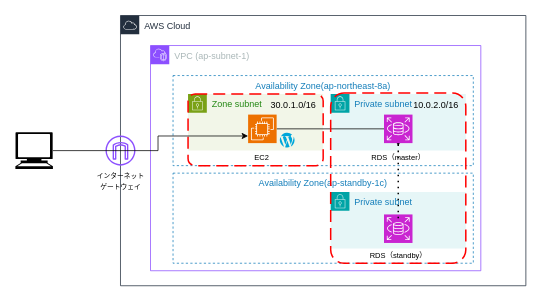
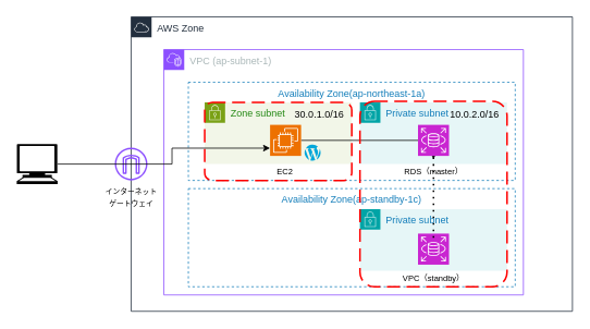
  <mxCell id="0" />
  <mxCell id="1" parent="0" />
- <mxCell id="2" value="AWS Cloud" style="points=[[0,0],[0.25,0],[0.5,0],[0.75,0],[1,0],[1,0.25],[1,0.5],[1,0.75],[1,1],[0.75,1],[0.5,1],[0.25,1],[0,1],[0,0.75],[0,0.5],[0,0.25]];outlineConnect=0;gradientColor=none;html=1;whiteSpace=wrap;fontSize=12;fontStyle=0;container=1;pointerEvents=0;collapsible=0;recursiveResize=0;shape=mxgraph.aws4.group;grIcon=mxgraph.aws4.group_aws_cloud;strokeColor=#232F3E;fillColor=none;verticalAlign=top;align=left;spacingLeft=30;fontColor=#232F3E;dashed=0;" vertex="1" parent="1"><mxGeometry x="160" y="20" width="540" height="360" as="geometry" /></mxCell>
+ <mxCell id="2" value="AWS Zone" style="points=[[0,0],[0.25,0],[0.5,0],[0.75,0],[1,0],[1,0.25],[1,0.5],[1,0.75],[1,1],[0.75,1],[0.5,1],[0.25,1],[0,1],[0,0.75],[0,0.5],[0,0.25]];outlineConnect=0;gradientColor=none;html=1;whiteSpace=wrap;fontSize=12;fontStyle=0;container=1;pointerEvents=0;collapsible=0;recursiveResize=0;shape=mxgraph.aws4.group;grIcon=mxgraph.aws4.group_aws_cloud;strokeColor=#232F3E;fillColor=none;verticalAlign=top;align=left;spacingLeft=30;fontColor=#232F3E;dashed=0;" vertex="1" parent="1"><mxGeometry x="160" y="20" width="540" height="360" as="geometry" /></mxCell>
  <mxCell id="3" value="" style="sketch=0;outlineConnect=0;fontColor=#232F3E;gradientColor=none;fillColor=#8C4FFF;strokeColor=none;dashed=0;verticalLabelPosition=bottom;verticalAlign=top;align=center;html=1;fontSize=12;fontStyle=0;aspect=fixed;pointerEvents=1;shape=mxgraph.aws4.internet_gateway;" vertex="1" parent="2"><mxGeometry x="-20" y="160" width="40" height="40" as="geometry" /></mxCell>
  <mxCell id="4" value="VPC (ap-subnet-1)" style="points=[[0,0],[0.25,0],[0.5,0],[0.75,0],[1,0],[1,0.25],[1,0.5],[1,0.75],[1,1],[0.75,1],[0.5,1],[0.25,1],[0,1],[0,0.75],[0,0.5],[0,0.25]];outlineConnect=0;gradientColor=none;html=1;whiteSpace=wrap;fontSize=12;fontStyle=0;container=1;pointerEvents=0;collapsible=0;recursiveResize=0;shape=mxgraph.aws4.group;grIcon=mxgraph.aws4.group_vpc2;strokeColor=#8C4FFF;fillColor=none;verticalAlign=top;align=left;spacingLeft=30;fontColor=#AAB7B8;dashed=0;" vertex="1" parent="1"><mxGeometry x="200" y="60" width="440" height="300" as="geometry" /></mxCell>
- <mxCell id="5" value="Availability Zone(ap-northeast-8a)" style="fillColor=none;strokeColor=#147EBA;dashed=1;verticalAlign=top;fontStyle=0;fontColor=#147EBA;whiteSpace=wrap;html=1;" vertex="1" parent="4"><mxGeometry x="30" y="40" width="400" height="120" as="geometry" /></mxCell>
+ <mxCell id="5" value="Availability Zone(ap-northeast-1a)" style="fillColor=none;strokeColor=#147EBA;dashed=1;verticalAlign=top;fontStyle=0;fontColor=#147EBA;whiteSpace=wrap;html=1;" vertex="1" parent="4"><mxGeometry x="30" y="40" width="400" height="120" as="geometry" /></mxCell>
  <mxCell id="6" value="Zone subnet" style="points=[[0,0],[0.25,0],[0.5,0],[0.75,0],[1,0],[1,0.25],[1,0.5],[1,0.75],[1,1],[0.75,1],[0.5,1],[0.25,1],[0,1],[0,0.75],[0,0.5],[0,0.25]];outlineConnect=0;gradientColor=none;html=1;whiteSpace=wrap;fontSize=12;fontStyle=0;container=1;pointerEvents=0;collapsible=0;recursiveResize=0;shape=mxgraph.aws4.group;grIcon=mxgraph.aws4.group_security_group;grStroke=0;strokeColor=#7AA116;fillColor=#F2F6E8;verticalAlign=top;align=left;spacingLeft=30;fontColor=#248814;dashed=0;" vertex="1" parent="4"><mxGeometry x="50" y="64.5" width="180" height="75.5" as="geometry" /></mxCell>
  <mxCell id="7" value="Private subnet" style="points=[[0,0],[0.25,0],[0.5,0],[0.75,0],[1,0],[1,0.25],[1,0.5],[1,0.75],[1,1],[0.75,1],[0.5,1],[0.25,1],[0,1],[0,0.75],[0,0.5],[0,0.25]];outlineConnect=0;gradientColor=none;html=1;whiteSpace=wrap;fontSize=12;fontStyle=0;container=1;pointerEvents=0;collapsible=0;recursiveResize=0;shape=mxgraph.aws4.group;grIcon=mxgraph.aws4.group_security_group;grStroke=0;strokeColor=#00A4A6;fillColor=#E6F6F7;verticalAlign=top;align=left;spacingLeft=30;fontColor=#147EBA;dashed=0;" vertex="1" parent="4"><mxGeometry x="240" y="64.5" width="180" height="75.5" as="geometry" /></mxCell>
  <mxCell id="8" value="Availability Zone(ap-standby-1c)" style="fillColor=none;strokeColor=#147EBA;dashed=1;verticalAlign=top;fontStyle=0;fontColor=#147EBA;whiteSpace=wrap;html=1;" vertex="1" parent="4"><mxGeometry x="30" y="170" width="400" height="120" as="geometry" /></mxCell>
  <mxCell id="9" value="Private subnet" style="points=[[0,0],[0.25,0],[0.5,0],[0.75,0],[1,0],[1,0.25],[1,0.5],[1,0.75],[1,1],[0.75,1],[0.5,1],[0.25,1],[0,1],[0,0.75],[0,0.5],[0,0.25]];outlineConnect=0;gradientColor=none;html=1;whiteSpace=wrap;fontSize=12;fontStyle=0;container=1;pointerEvents=0;collapsible=0;recursiveResize=0;shape=mxgraph.aws4.group;grIcon=mxgraph.aws4.group_security_group;grStroke=0;strokeColor=#00A4A6;fillColor=#E6F6F7;verticalAlign=top;align=left;spacingLeft=30;fontColor=#147EBA;dashed=0;" vertex="1" parent="4"><mxGeometry x="240" y="195" width="180" height="75.5" as="geometry" /></mxCell>
  <mxCell id="10" value="" style="sketch=0;points=[[0,0,0],[0.25,0,0],[0.5,0,0],[0.75,0,0],[1,0,0],[0,1,0],[0.25,1,0],[0.5,1,0],[0.75,1,0],[1,1,0],[0,0.25,0],[0,0.5,0],[0,0.75,0],[1,0.25,0],[1,0.5,0],[1,0.75,0]];outlineConnect=0;fontColor=#232F3E;fillColor=#C925D1;strokeColor=#ffffff;dashed=0;verticalLabelPosition=bottom;verticalAlign=top;align=center;html=1;fontSize=12;fontStyle=0;aspect=fixed;shape=mxgraph.aws4.resourceIcon;resIcon=mxgraph.aws4.rds;" vertex="1" parent="9"><mxGeometry x="71" y="30" width="38" height="38" as="geometry" /></mxCell>
  <mxCell id="11" value="" style="edgeStyle=orthogonalEdgeStyle;rounded=0;orthogonalLoop=1;jettySize=auto;html=1;" edge="1" parent="4" source="12" target="15"><mxGeometry relative="1" as="geometry" /></mxCell>
  <mxCell id="12" value="" style="sketch=0;points=[[0,0,0],[0.25,0,0],[0.5,0,0],[0.75,0,0],[1,0,0],[0,1,0],[0.25,1,0],[0.5,1,0],[0.75,1,0],[1,1,0],[0,0.25,0],[0,0.5,0],[0,0.75,0],[1,0.25,0],[1,0.5,0],[1,0.75,0]];outlineConnect=0;fontColor=#232F3E;fillColor=#ED7100;strokeColor=#ffffff;dashed=0;verticalLabelPosition=bottom;verticalAlign=top;align=center;html=1;fontSize=12;fontStyle=0;aspect=fixed;shape=mxgraph.aws4.resourceIcon;resIcon=mxgraph.aws4.ec2;" vertex="1" parent="4"><mxGeometry x="130" y="92" width="38" height="38" as="geometry" /></mxCell>
  <mxCell id="13" value="" style="sketch=0;points=[[0,0,0],[0.25,0,0],[0.5,0,0],[0.75,0,0],[1,0,0],[0,1,0],[0.25,1,0],[0.5,1,0],[0.75,1,0],[1,1,0],[0,0.25,0],[0,0.5,0],[0,0.75,0],[1,0.25,0],[1,0.5,0],[1,0.75,0]];outlineConnect=0;fontColor=#232F3E;fillColor=#C925D1;strokeColor=#ffffff;dashed=0;verticalLabelPosition=bottom;verticalAlign=top;align=center;html=1;fontSize=12;fontStyle=0;aspect=fixed;shape=mxgraph.aws4.resourceIcon;resIcon=mxgraph.aws4.rds;" vertex="1" parent="4"><mxGeometry x="311" y="92" width="38" height="38" as="geometry" /></mxCell>
  <mxCell id="14" value="&lt;font size=&quot;1&quot;&gt;EC2&lt;/font&gt;" style="text;html=1;align=center;verticalAlign=middle;resizable=0;points=[];autosize=1;strokeColor=none;fillColor=none;" vertex="1" parent="4"><mxGeometry x="128" y="134" width="40" height="30" as="geometry" /></mxCell>
  <mxCell id="15" value="&lt;font size=&quot;1&quot;&gt;RDS（master）&lt;/font&gt;" style="text;html=1;align=center;verticalAlign=middle;resizable=0;points=[];autosize=1;strokeColor=none;fillColor=none;" vertex="1" parent="4"><mxGeometry x="280" y="134" width="100" height="30" as="geometry" /></mxCell>
- <mxCell id="16" value="&lt;font size=&quot;1&quot;&gt;RDS（standby）&lt;/font&gt;" style="text;html=1;align=center;verticalAlign=middle;resizable=0;points=[];autosize=1;strokeColor=none;fillColor=none;" vertex="1" parent="4"><mxGeometry x="280" y="265" width="100" height="30" as="geometry" /></mxCell>
+ <mxCell id="16" value="&lt;font size=&quot;1&quot;&gt;VPC（standby）&lt;/font&gt;" style="text;html=1;align=center;verticalAlign=middle;resizable=0;points=[];autosize=1;strokeColor=none;fillColor=none;" vertex="1" parent="4"><mxGeometry x="280" y="265" width="100" height="30" as="geometry" /></mxCell>
  <mxCell id="17" value="" style="endArrow=none;dashed=1;html=1;dashPattern=1 3;strokeWidth=2;rounded=0;entryX=0.5;entryY=1;entryDx=0;entryDy=0;entryPerimeter=0;" edge="1" parent="4" target="13"><mxGeometry width="50" height="50" relative="1" as="geometry"><mxPoint x="330" y="230" as="sourcePoint" /><mxPoint x="270" y="80" as="targetPoint" /></mxGeometry></mxCell>
  <mxCell id="18" value="30.0.1.0/16" style="text;html=1;align=center;verticalAlign=middle;resizable=0;points=[];autosize=1;strokeColor=none;fillColor=none;" vertex="1" parent="4"><mxGeometry x="150" y="64.5" width="80" height="30" as="geometry" /></mxCell>
  <mxCell id="19" value="10.0.2.0/16" style="text;html=1;align=center;verticalAlign=middle;resizable=0;points=[];autosize=1;strokeColor=none;fillColor=none;" vertex="1" parent="4"><mxGeometry x="340" y="64.5" width="80" height="30" as="geometry" /></mxCell>
  <mxCell id="20" value="" style="rounded=1;arcSize=10;dashed=1;strokeColor=#ff0000;fillColor=none;gradientColor=none;dashPattern=8 4;strokeWidth=2;" vertex="1" parent="4"><mxGeometry x="50" y="64.5" width="180" height="95.5" as="geometry" /></mxCell>
  <mxCell id="21" value="" style="rounded=1;arcSize=10;dashed=1;strokeColor=#ff0000;fillColor=none;gradientColor=none;dashPattern=8 4;strokeWidth=2;" vertex="1" parent="4"><mxGeometry x="240" y="63.25" width="180" height="226.75" as="geometry" /></mxCell>
  <mxCell id="22" value="" style="dashed=0;outlineConnect=0;html=1;align=center;labelPosition=center;verticalLabelPosition=bottom;verticalAlign=top;shape=mxgraph.weblogos.wordpress;fillColor=#00A7DA;strokeColor=none" vertex="1" parent="4"><mxGeometry x="172" y="116" width="20.37" height="20" as="geometry" /></mxCell>
  <mxCell id="23" value="" style="edgeStyle=orthogonalEdgeStyle;rounded=0;orthogonalLoop=1;jettySize=auto;html=1;entryX=0;entryY=0.75;entryDx=0;entryDy=0;entryPerimeter=0;" edge="1" parent="1" source="24" target="12"><mxGeometry relative="1" as="geometry"><Array as="points"><mxPoint x="210" y="200" /><mxPoint x="210" y="180" /></Array></mxGeometry></mxCell>
  <mxCell id="24" value="" style="shape=mxgraph.signs.tech.computer;html=1;pointerEvents=1;fillColor=#000000;strokeColor=none;verticalLabelPosition=bottom;verticalAlign=top;align=center;" vertex="1" parent="1"><mxGeometry x="20" y="175.5" width="50" height="49" as="geometry" /></mxCell>
  <mxCell id="25" value="&lt;font style=&quot;font-size: 9px;&quot;&gt;インターネット&lt;/font&gt;&lt;div&gt;&lt;font style=&quot;font-size: 9px;&quot;&gt;ゲートウェイ&lt;/font&gt;&lt;/div&gt;" style="text;html=1;align=center;verticalAlign=middle;resizable=0;points=[];autosize=1;strokeColor=none;fillColor=none;" vertex="1" parent="1"><mxGeometry x="115" y="220" width="90" height="40" as="geometry" /></mxCell>
